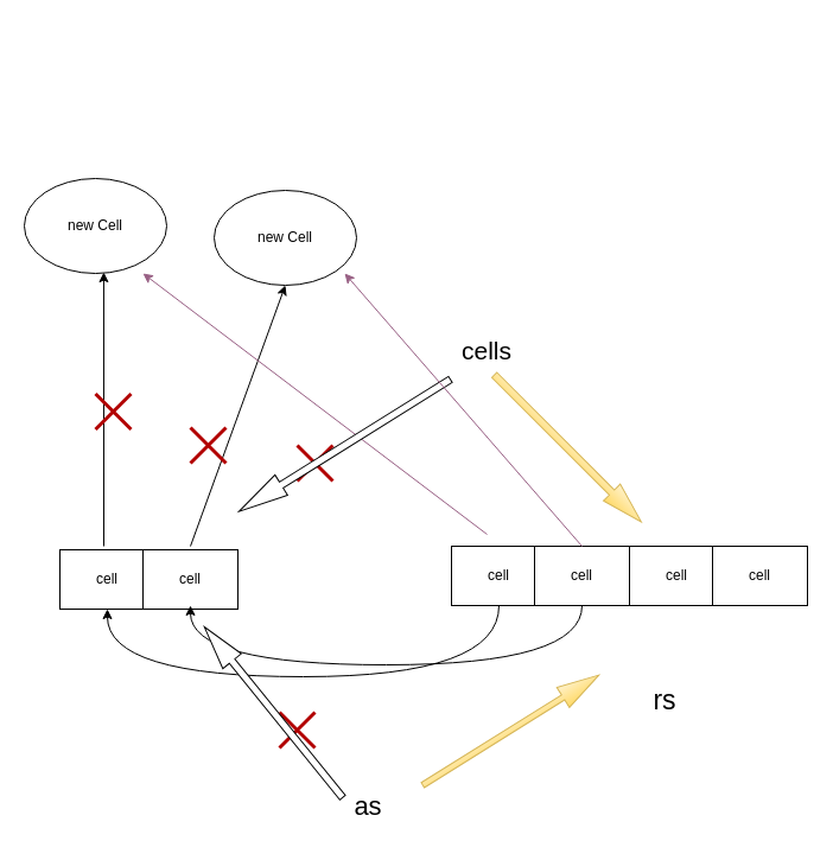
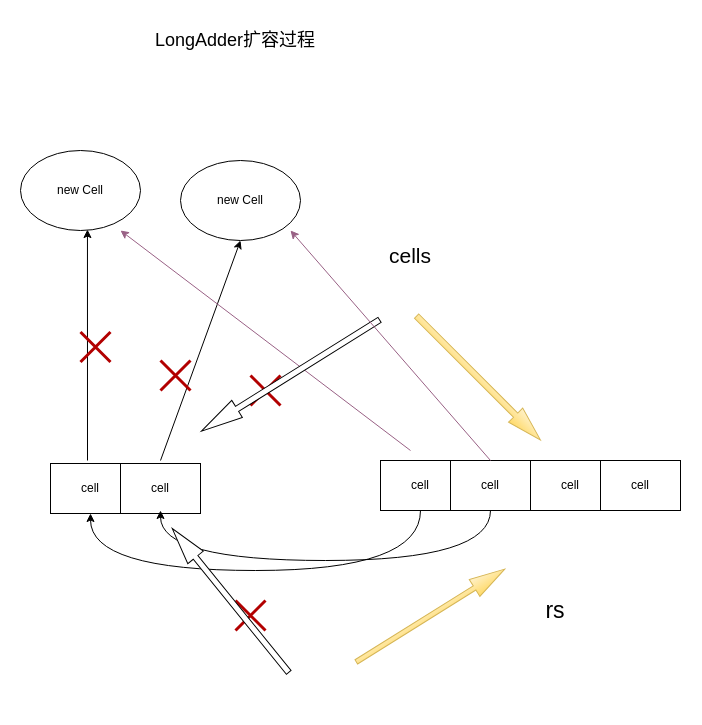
  <mxCell id="0" />
  <mxCell id="1" parent="0" />
  <mxCell id="2" value="cell" style="rounded=0;whiteSpace=wrap;html=1;" vertex="1" parent="1"><mxGeometry x="50" y="463" width="80" height="50" as="geometry" /></mxCell>
  <mxCell id="3" value="cell" style="rounded=0;whiteSpace=wrap;html=1;" vertex="1" parent="1"><mxGeometry x="120" y="463" width="80" height="50" as="geometry" /></mxCell>
  <mxCell id="4" value="cell" style="rounded=0;whiteSpace=wrap;html=1;" vertex="1" parent="1"><mxGeometry x="380" y="460" width="80" height="50" as="geometry" /></mxCell>
  <mxCell id="5" value="cell" style="rounded=0;whiteSpace=wrap;html=1;" vertex="1" parent="1"><mxGeometry x="450" y="460" width="80" height="50" as="geometry" /></mxCell>
  <mxCell id="6" value="cell" style="rounded=0;whiteSpace=wrap;html=1;" vertex="1" parent="1"><mxGeometry x="530" y="460" width="80" height="50" as="geometry" /></mxCell>
  <mxCell id="7" value="cell" style="rounded=0;whiteSpace=wrap;html=1;" vertex="1" parent="1"><mxGeometry x="600" y="460" width="80" height="50" as="geometry" /></mxCell>
- <mxCell id="8" value="&lt;font style=&quot;font-size: 23px&quot;&gt;rs&lt;/font&gt;" style="text;html=1;strokeColor=none;fillColor=none;align=center;verticalAlign=middle;whiteSpace=wrap;rounded=0;" vertex="1" parent="1"><mxGeometry x="540" y="580" width="40" height="20" as="geometry" /></mxCell>
- <mxCell id="9" value="&lt;font style=&quot;font-size: 22px&quot;&gt;as&lt;/font&gt;" style="text;html=1;strokeColor=none;fillColor=none;align=center;verticalAlign=middle;whiteSpace=wrap;rounded=0;strokeWidth=9;" vertex="1" parent="1"><mxGeometry x="290" y="670" width="40" height="20" as="geometry" /></mxCell>
- <mxCell id="10" value="&lt;font style=&quot;font-size: 21px&quot;&gt;cells&lt;/font&gt;" style="text;html=1;strokeColor=none;fillColor=none;align=center;verticalAlign=middle;whiteSpace=wrap;rounded=0;" vertex="1" parent="1"><mxGeometry x="390" y="285" width="40" height="20" as="geometry" /></mxCell>
+ <mxCell id="8" value="&lt;font style=&quot;font-size: 23px&quot;&gt;rs&lt;/font&gt;" style="text;html=1;strokeColor=none;fillColor=none;align=center;verticalAlign=middle;whiteSpace=wrap;rounded=0;" vertex="1" parent="1"><mxGeometry x="535" y="600" width="40" height="20" as="geometry" /></mxCell>
+ <mxCell id="10" value="&lt;font style=&quot;font-size: 21px&quot;&gt;cells&lt;/font&gt;" style="text;html=1;strokeColor=none;fillColor=none;align=center;verticalAlign=middle;whiteSpace=wrap;rounded=0;" vertex="1" parent="1"><mxGeometry x="390" y="245" width="40" height="20" as="geometry" /></mxCell>
  <mxCell id="11" value="" style="shape=umlDestroy;whiteSpace=wrap;html=1;strokeWidth=3;fillColor=#e51400;strokeColor=#B20000;fontColor=#ffffff;" vertex="1" parent="1"><mxGeometry x="250" y="375" width="30" height="30" as="geometry" /></mxCell>
  <mxCell id="12" value="" style="endArrow=classic;html=1;edgeStyle=orthogonalEdgeStyle;curved=1;entryX=0.5;entryY=1;entryDx=0;entryDy=0;" edge="1" parent="1" target="2"><mxGeometry width="50" height="50" relative="1" as="geometry"><mxPoint x="420" y="510" as="sourcePoint" /><mxPoint x="90" y="520" as="targetPoint" /><Array as="points"><mxPoint x="420" y="570" /><mxPoint x="90" y="570" /></Array></mxGeometry></mxCell>
  <mxCell id="13" value="" style="endArrow=classic;html=1;edgeStyle=orthogonalEdgeStyle;curved=1;exitX=0.5;exitY=1;exitDx=0;exitDy=0;" edge="1" parent="1" source="5"><mxGeometry width="50" height="50" relative="1" as="geometry"><mxPoint x="490" y="500" as="sourcePoint" /><mxPoint x="160" y="510" as="targetPoint" /><Array as="points"><mxPoint x="490" y="560" /><mxPoint x="160" y="560" /></Array></mxGeometry></mxCell>
  <mxCell id="14" value="" style="shape=umlDestroy;whiteSpace=wrap;html=1;strokeWidth=3;fillColor=#e51400;strokeColor=#B20000;fontColor=#ffffff;" vertex="1" parent="1"><mxGeometry x="235" y="600" width="30" height="30" as="geometry" /></mxCell>
+ <mxCell id="15" value="&lt;font style=&quot;font-size: 18px&quot;&gt;LongAdder扩容过程&lt;/font&gt;" style="text;html=1;strokeColor=none;fillColor=none;align=center;verticalAlign=middle;whiteSpace=wrap;rounded=0;" vertex="1" parent="1"><mxGeometry x="140" y="20" width="190" height="40" as="geometry" /></mxCell>
  <mxCell id="16" value="new Cell" style="ellipse;whiteSpace=wrap;html=1;strokeWidth=1;" vertex="1" parent="1"><mxGeometry x="20" y="150" width="120" height="80" as="geometry" /></mxCell>
  <mxCell id="17" value="new Cell" style="ellipse;whiteSpace=wrap;html=1;strokeWidth=1;" vertex="1" parent="1"><mxGeometry x="180" y="160" width="120" height="80" as="geometry" /></mxCell>
  <mxCell id="18" value="" style="endArrow=classic;html=1;entryX=0.558;entryY=0.988;entryDx=0;entryDy=0;entryPerimeter=0;" edge="1" parent="1" target="16"><mxGeometry width="50" height="50" relative="1" as="geometry"><mxPoint x="87" y="460" as="sourcePoint" /><mxPoint x="130" y="420" as="targetPoint" /></mxGeometry></mxCell>
  <mxCell id="19" value="" style="endArrow=classic;html=1;entryX=0.5;entryY=1;entryDx=0;entryDy=0;" edge="1" parent="1" target="17"><mxGeometry width="50" height="50" relative="1" as="geometry"><mxPoint x="160" y="460" as="sourcePoint" /><mxPoint x="96.96" y="239.04" as="targetPoint" /></mxGeometry></mxCell>
  <mxCell id="20" value="" style="shape=umlDestroy;whiteSpace=wrap;html=1;strokeWidth=3;fillColor=#e51400;strokeColor=#B20000;fontColor=#ffffff;" vertex="1" parent="1"><mxGeometry x="80" y="331.5" width="30" height="30" as="geometry" /></mxCell>
  <mxCell id="21" value="" style="shape=umlDestroy;whiteSpace=wrap;html=1;strokeWidth=3;fillColor=#e51400;strokeColor=#B20000;fontColor=#ffffff;" vertex="1" parent="1"><mxGeometry x="160" y="360" width="30" height="30" as="geometry" /></mxCell>
  <mxCell id="22" value="" style="endArrow=classic;html=1;fillColor=#e6d0de;gradientColor=#d5739d;strokeColor=#996185;" edge="1" parent="1"><mxGeometry width="50" height="50" relative="1" as="geometry"><mxPoint x="410" y="450" as="sourcePoint" /><mxPoint x="120" y="230" as="targetPoint" /></mxGeometry></mxCell>
  <mxCell id="23" value="" style="shape=singleArrow;direction=north;whiteSpace=wrap;html=1;strokeWidth=1;rotation=-122;" vertex="1" parent="1"><mxGeometry x="280" y="270" width="20" height="210" as="geometry" /></mxCell>
  <mxCell id="24" value="" style="endArrow=classic;html=1;fillColor=#e6d0de;gradientColor=#d5739d;strokeColor=#996185;exitX=0.5;exitY=0;exitDx=0;exitDy=0;" edge="1" parent="1" source="5"><mxGeometry width="50" height="50" relative="1" as="geometry"><mxPoint x="580" y="450" as="sourcePoint" /><mxPoint x="290" y="230" as="targetPoint" /></mxGeometry></mxCell>
  <mxCell id="25" value="" style="shape=singleArrow;direction=north;whiteSpace=wrap;html=1;strokeWidth=1;rotation=135;gradientColor=#ffd966;fillColor=#fff2cc;strokeColor=#d6b656;" vertex="1" parent="1"><mxGeometry x="468" y="290" width="20" height="175" as="geometry" /></mxCell>
  <mxCell id="26" value="" style="shape=singleArrow;direction=north;whiteSpace=wrap;html=1;strokeWidth=1;rotation=58;gradientColor=#ffd966;fillColor=#fff2cc;strokeColor=#d6b656;arrowWidth=0.247;arrowSize=0.203;" vertex="1" parent="1"><mxGeometry x="420" y="527.5" width="20" height="175" as="geometry" /></mxCell>
  <mxCell id="27" value="" style="shape=singleArrow;direction=north;whiteSpace=wrap;html=1;strokeWidth=1;rotation=-39;" vertex="1" parent="1"><mxGeometry x="220" y="507.5" width="20" height="185" as="geometry" /></mxCell>
